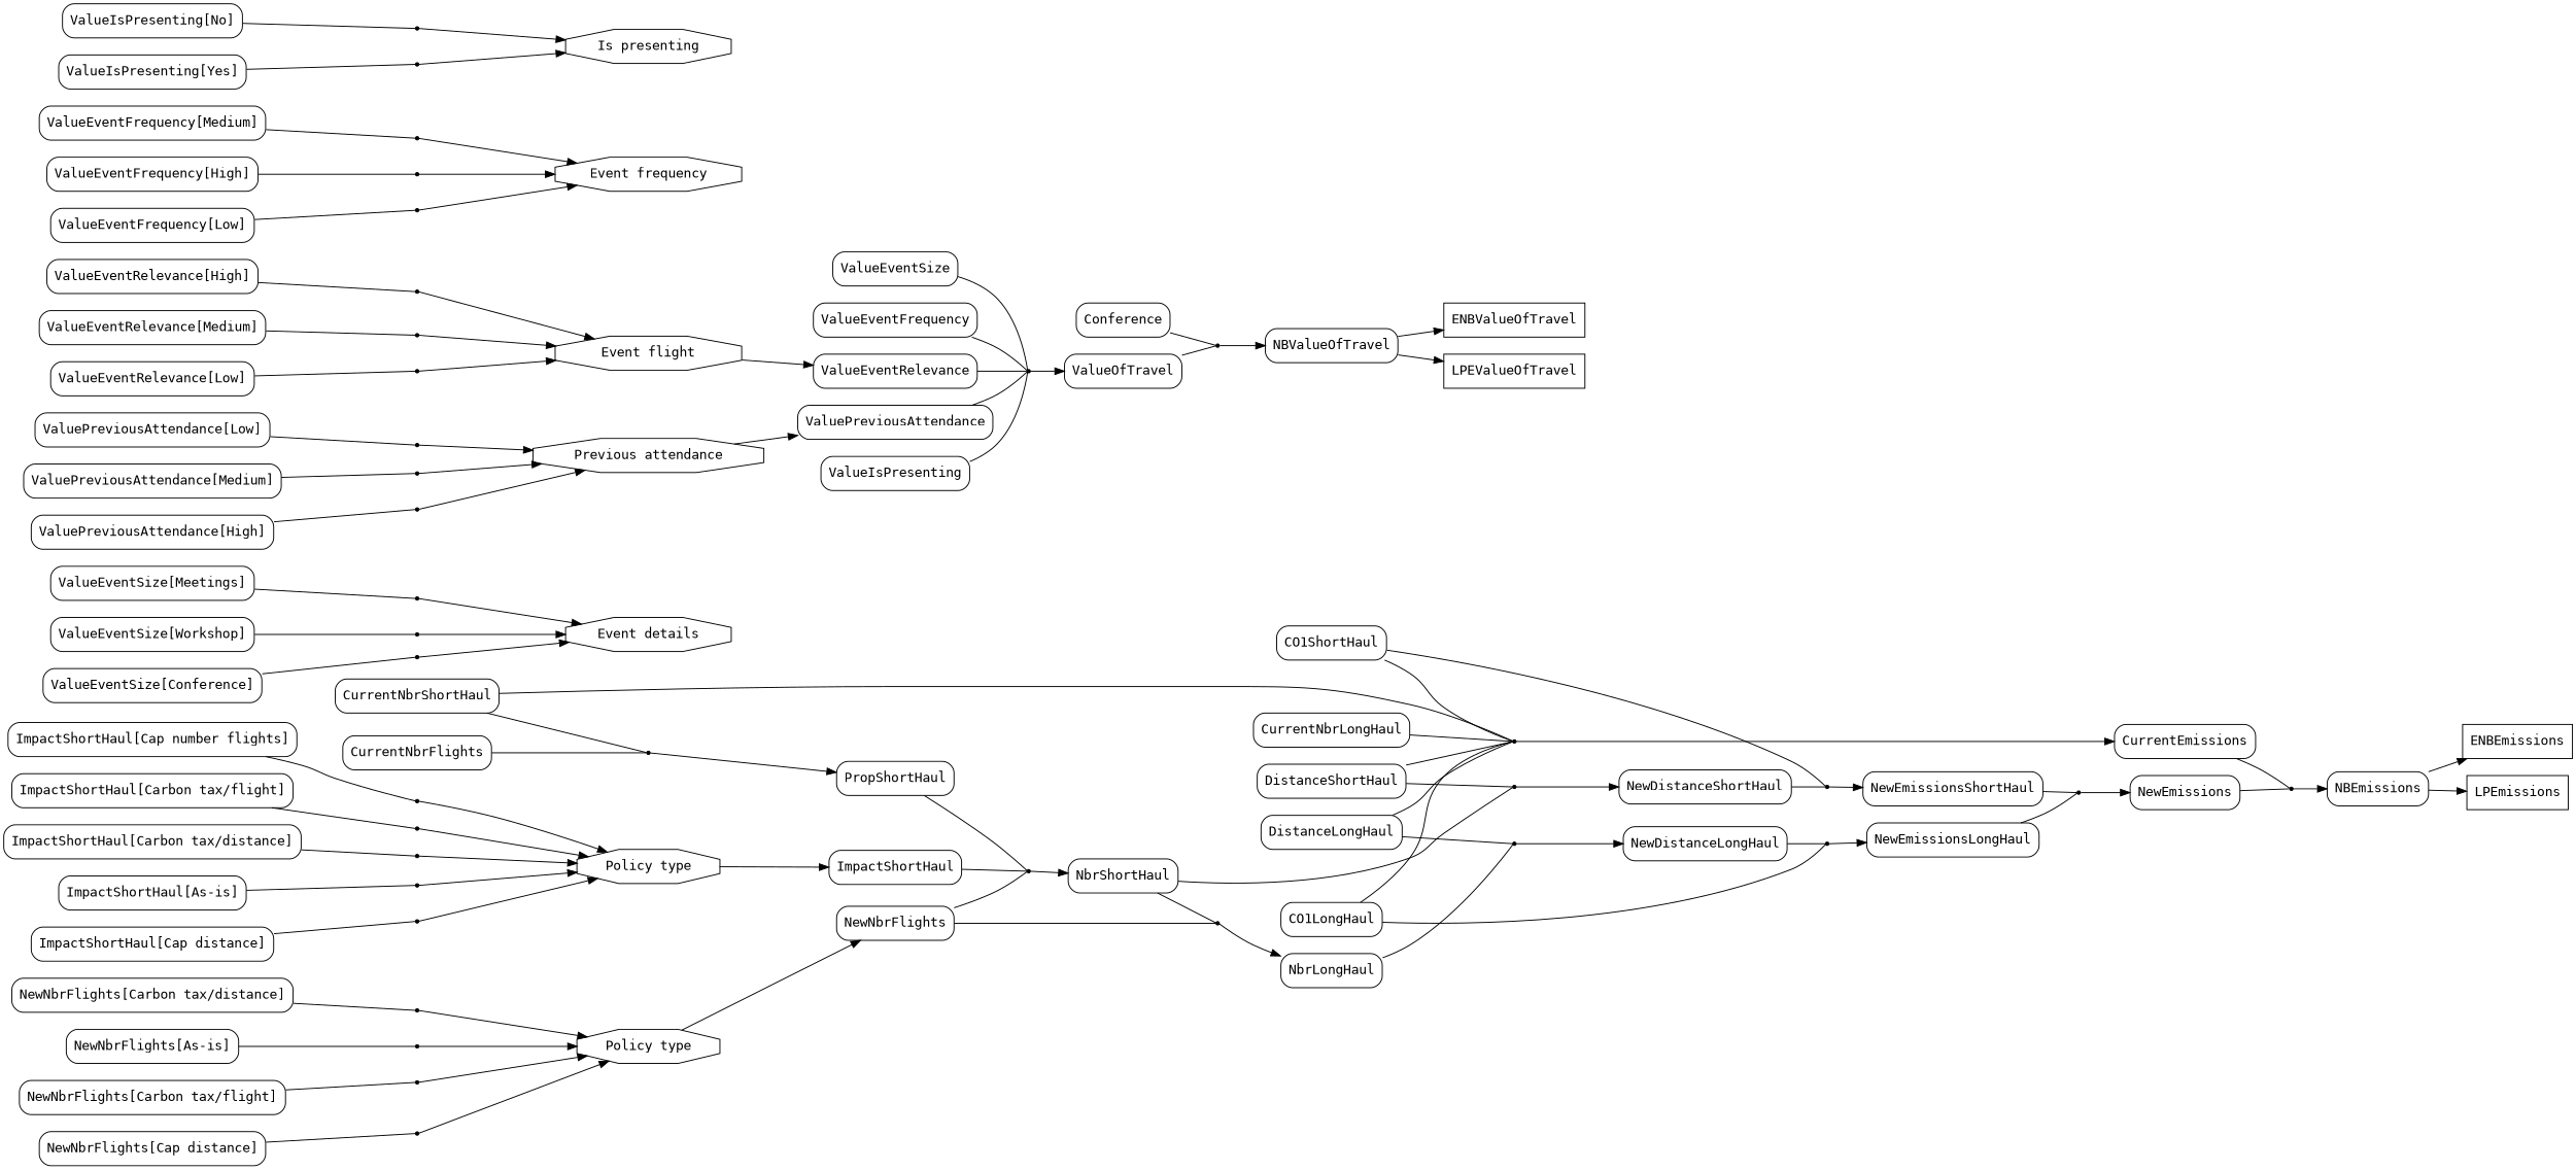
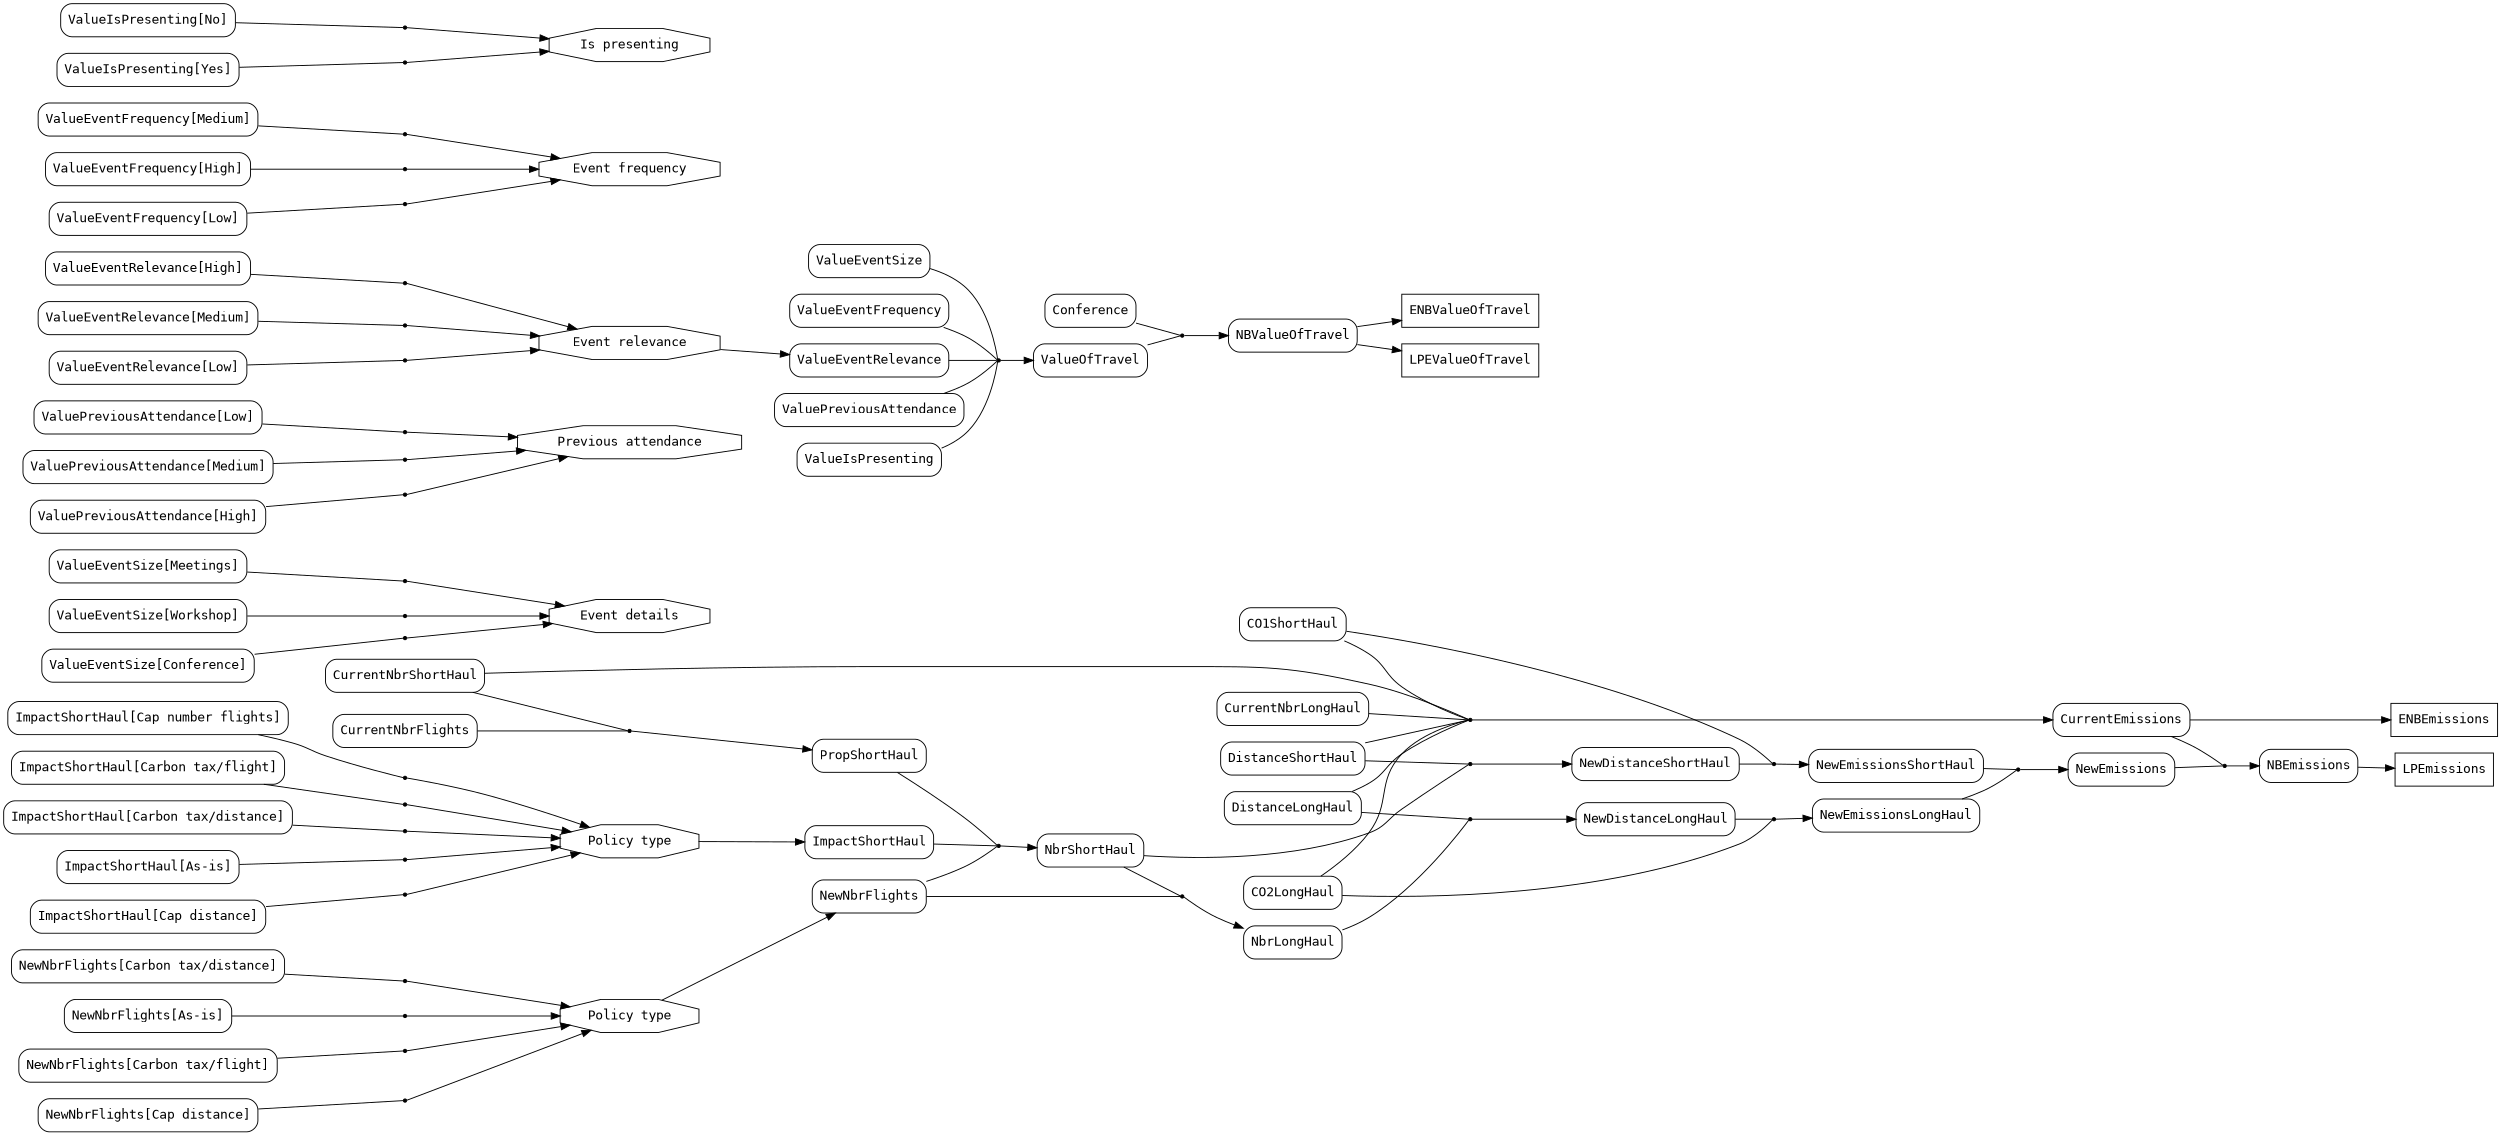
  digraph {
    fontname="DejaVu Sans Mono"
    rankdir=LR
    node [fontname="DejaVu Sans Mono" shape=box style=rounded]
    edge [fontname="DejaVu Sans Mono" dir=none]
    AndRef11 [shape=point style=""]
    DistanceShortHaul
    AndRef17 [shape=point style=""]
    NewDistanceShortHaul
    CurrentEmissions
    AndRef0 [shape=point style=""]
    n7 [label="Policy type" shape=polygon sides=8 style=""]
    NewNbrFlights
    AndRef10 [shape=point style=""]
    AndRef13 [shape=point style=""]
    NbrShortHaul
    NbrLongHaul
    "NewNbrFlights[As-is]"
    AndRef1 [shape=point style=""]
    "NewNbrFlights[Cap distance]"
    AndRef2 [shape=point style=""]
    "NewNbrFlights[Carbon tax/flight]"
    AndRef3 [shape=point style=""]
    "NewNbrFlights[Carbon tax/distance]"
    CurrentNbrShortHaul
    AndRef4 [shape=point style=""]
    PropShortHaul
    CurrentNbrFlights
    AndRef5 [shape=point style=""]
    n25 [label="Policy type" shape=polygon sides=8 style=""]
    ImpactShortHaul
    "ImpactShortHaul[As-is]"
    AndRef6 [shape=point style=""]
    "ImpactShortHaul[Cap distance]"
    AndRef7 [shape=point style=""]
    "ImpactShortHaul[Cap number flights]"
    AndRef8 [shape=point style=""]
    "ImpactShortHaul[Carbon tax/flight]"
    AndRef9 [shape=point style=""]
    "ImpactShortHaul[Carbon tax/distance]"
    AndRef12 [shape=point style=""]
    NewEmissionsShortHaul
    n38 [label=CO1ShortHaul]
    AndRef16 [shape=point style=""]
    NewEmissions
    DistanceLongHaul
    AndRef14 [shape=point style=""]
    NewDistanceLongHaul
    AndRef15 [shape=point style=""]
    NewEmissionsLongHaul
-   CO2LongHaul [label=CO1LongHaul]
+   CO2LongHaul
    AndRef18 [shape=point style=""]
    NBEmissions
    CurrentNbrLongHaul
    ENBEmissions [style=""]
    LPEmissions [style=""]
    AndRef19 [shape=point style=""]
    n53 [label="Event details" shape=polygon sides=8 style=""]
    AndRef33 [shape=point style=""]
    ValueEventSize
    ValueOfTravel
    "ValueEventSize[Conference]"
    AndRef20 [shape=point style=""]
    "ValueEventSize[Meetings]"
    AndRef21 [shape=point style=""]
    "ValueEventSize[Workshop]"
    AndRef22 [shape=point style=""]
    n63 [label="Event frequency" shape=polygon sides=8 style=""]
    ValueEventFrequency
    "ValueEventFrequency[Low]"
    AndRef23 [shape=point style=""]
    "ValueEventFrequency[Medium]"
    AndRef24 [shape=point style=""]
    "ValueEventFrequency[High]"
    AndRef25 [shape=point style=""]
-   n71 [label="Event flight" shape=polygon sides=8 style=""]
+   n71 [label="Event relevance" shape=polygon sides=8 style=""]
    ValueEventRelevance
    "ValueEventRelevance[High]"
    AndRef26 [shape=point style=""]
    "ValueEventRelevance[Medium]"
    AndRef27 [shape=point style=""]
    "ValueEventRelevance[Low]"
    AndRef28 [shape=point style=""]
    n79 [label="Previous attendance" shape=polygon sides=8 style=""]
    ValuePreviousAttendance
    "ValuePreviousAttendance[Low]"
    AndRef29 [shape=point style=""]
    "ValuePreviousAttendance[Medium]"
    AndRef30 [shape=point style=""]
    "ValuePreviousAttendance[High]"
    AndRef31 [shape=point style=""]
    n87 [label="Is presenting" shape=polygon sides=8 style=""]
    ValueIsPresenting
    "ValueIsPresenting[Yes]"
    AndRef32 [shape=point style=""]
    "ValueIsPresenting[No]"
    AndRef34 [shape=point style=""]
    NBValueOfTravel
    n94 [label=Conference]
    ENBValueOfTravel [style=""]
    LPEValueOfTravel [style=""]
    AndRef11 -> NewDistanceShortHaul [dir=""]
    DistanceShortHaul -> AndRef11
    DistanceShortHaul -> AndRef17
    AndRef17 -> CurrentEmissions [dir=""]
    NewDistanceShortHaul -> AndRef12
    CurrentEmissions -> AndRef18
    AndRef0 -> n7 [dir=""]
    n7 -> NewNbrFlights [dir=""]
    NewNbrFlights -> AndRef10
    NewNbrFlights -> AndRef13
    AndRef10 -> NbrShortHaul [dir=""]
    AndRef13 -> NbrLongHaul [dir=""]
    NbrShortHaul -> AndRef11
    NbrShortHaul -> AndRef13
    NbrLongHaul -> AndRef14
    "NewNbrFlights[As-is]" -> AndRef0
    AndRef1 -> n7 [dir=""]
    "NewNbrFlights[Cap distance]" -> AndRef1
    AndRef2 -> n7 [dir=""]
    "NewNbrFlights[Carbon tax/flight]" -> AndRef2
    AndRef3 -> n7 [dir=""]
    "NewNbrFlights[Carbon tax/distance]" -> AndRef3
    CurrentNbrShortHaul -> AndRef17
    CurrentNbrShortHaul -> AndRef4
    AndRef4 -> PropShortHaul [dir=""]
    PropShortHaul -> AndRef10
    CurrentNbrFlights -> AndRef4
    AndRef5 -> n25 [dir=""]
    n25 -> ImpactShortHaul [dir=""]
    ImpactShortHaul -> AndRef10
    "ImpactShortHaul[As-is]" -> AndRef5
    AndRef6 -> n25 [dir=""]
    "ImpactShortHaul[Cap distance]" -> AndRef6
    AndRef7 -> n25 [dir=""]
    "ImpactShortHaul[Cap number flights]" -> AndRef7
    AndRef8 -> n25 [dir=""]
    "ImpactShortHaul[Carbon tax/flight]" -> AndRef8
    AndRef9 -> n25 [dir=""]
    "ImpactShortHaul[Carbon tax/distance]" -> AndRef9
    AndRef12 -> NewEmissionsShortHaul [dir=""]
    NewEmissionsShortHaul -> AndRef16
    n38 -> AndRef17
    n38 -> AndRef12
    AndRef16 -> NewEmissions [dir=""]
    NewEmissions -> AndRef18
    DistanceLongHaul -> AndRef17
    DistanceLongHaul -> AndRef14
    AndRef14 -> NewDistanceLongHaul [dir=""]
    NewDistanceLongHaul -> AndRef15
    AndRef15 -> NewEmissionsLongHaul [dir=""]
    NewEmissionsLongHaul -> AndRef16
    CO2LongHaul -> AndRef17
    CO2LongHaul -> AndRef15
    AndRef18 -> NBEmissions [dir=""]
-   NBEmissions -> ENBEmissions [dir=""]
+   CurrentEmissions -> ENBEmissions [dir=""]
    NBEmissions -> LPEmissions [dir=""]
    CurrentNbrLongHaul -> AndRef17
    AndRef19 -> n53 [dir=""]
    AndRef33 -> ValueOfTravel [dir=""]
    ValueEventSize -> AndRef33
    ValueOfTravel -> AndRef34
    "ValueEventSize[Conference]" -> AndRef19
    AndRef20 -> n53 [dir=""]
    "ValueEventSize[Meetings]" -> AndRef20
    AndRef21 -> n53 [dir=""]
    "ValueEventSize[Workshop]" -> AndRef21
    AndRef22 -> n63 [dir=""]
    ValueEventFrequency -> AndRef33
    "ValueEventFrequency[Low]" -> AndRef22
    AndRef23 -> n63 [dir=""]
    "ValueEventFrequency[Medium]" -> AndRef23
    AndRef24 -> n63 [dir=""]
    "ValueEventFrequency[High]" -> AndRef24
    AndRef25 -> n71 [dir=""]
    n71 -> ValueEventRelevance [dir=""]
    ValueEventRelevance -> AndRef33
    "ValueEventRelevance[High]" -> AndRef25
    AndRef26 -> n71 [dir=""]
    "ValueEventRelevance[Medium]" -> AndRef26
    AndRef27 -> n71 [dir=""]
    "ValueEventRelevance[Low]" -> AndRef27
    AndRef28 -> n79 [dir=""]
-   n79 -> ValuePreviousAttendance [dir=""]
    ValuePreviousAttendance -> AndRef33
    "ValuePreviousAttendance[Low]" -> AndRef28
    AndRef29 -> n79 [dir=""]
    "ValuePreviousAttendance[Medium]" -> AndRef29
    AndRef30 -> n79 [dir=""]
    "ValuePreviousAttendance[High]" -> AndRef30
    AndRef31 -> n87 [dir=""]
    ValueIsPresenting -> AndRef33
    "ValueIsPresenting[Yes]" -> AndRef31
    AndRef32 -> n87 [dir=""]
    "ValueIsPresenting[No]" -> AndRef32
    AndRef34 -> NBValueOfTravel [dir=""]
    NBValueOfTravel -> ENBValueOfTravel [dir=""]
    NBValueOfTravel -> LPEValueOfTravel [dir=""]
    n94 -> AndRef34
  }
